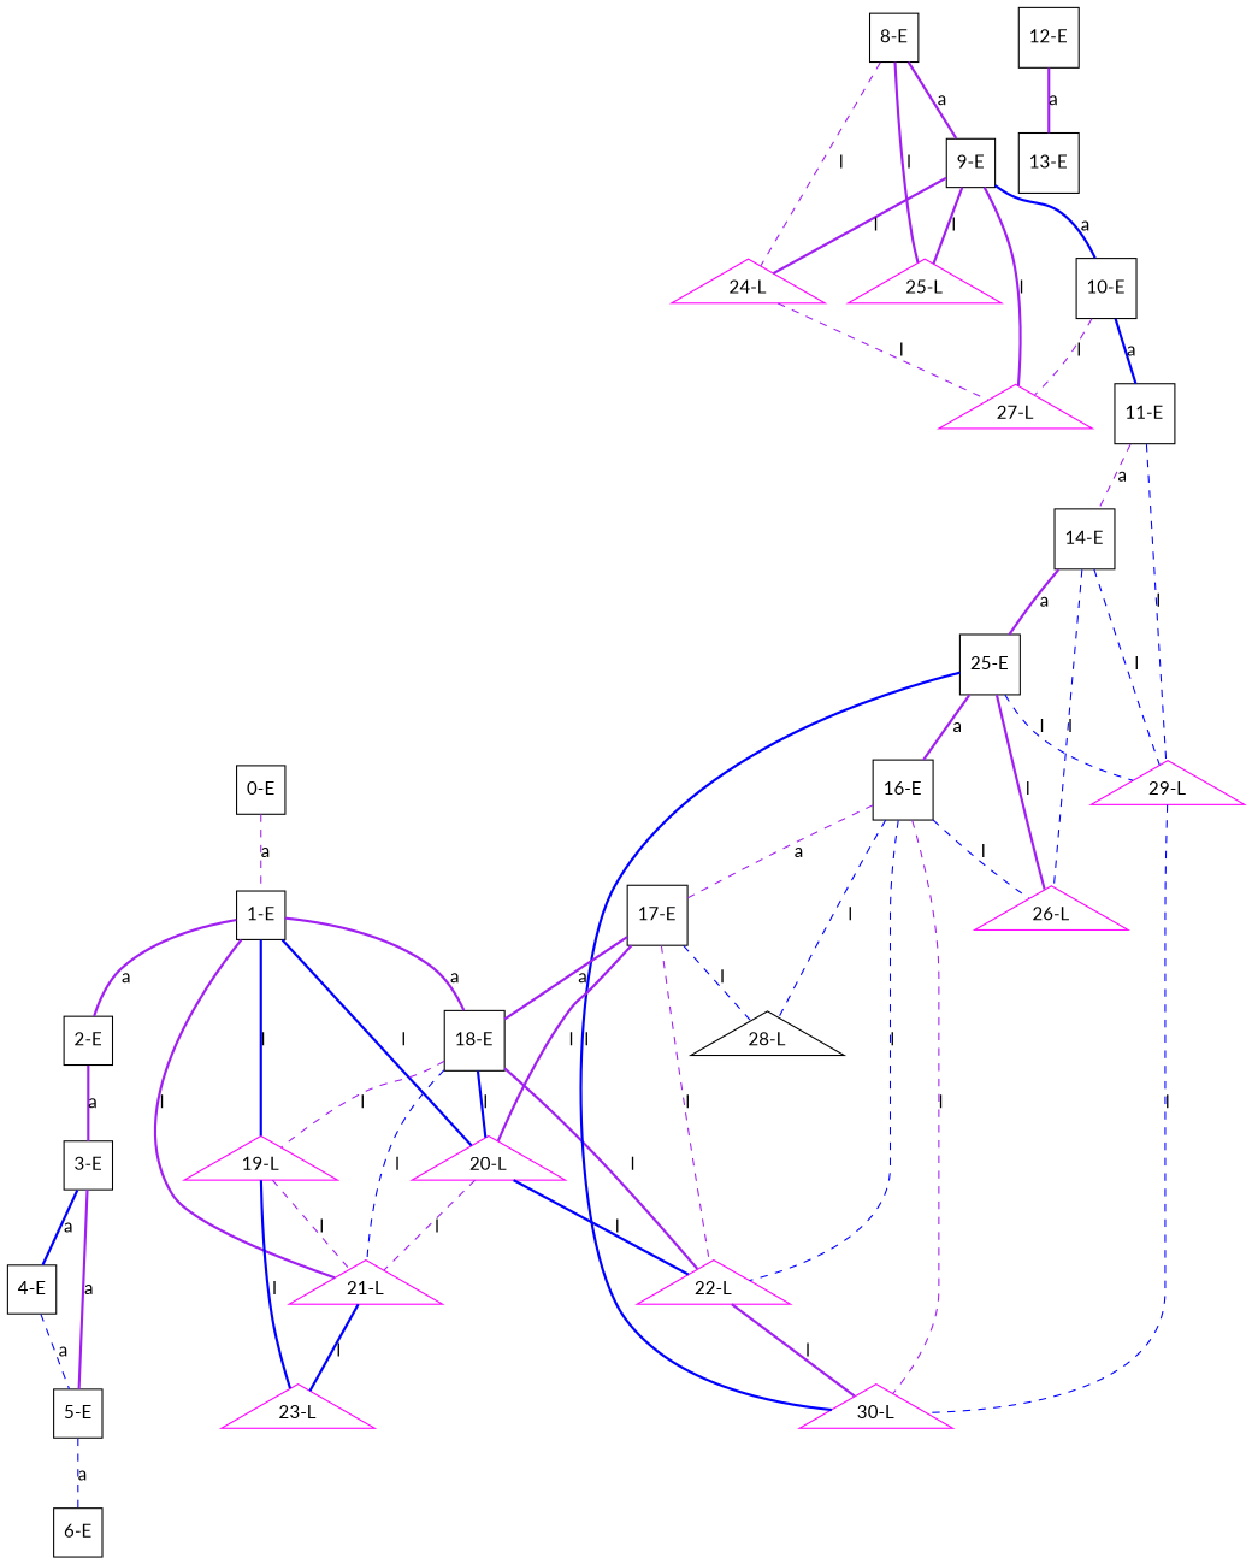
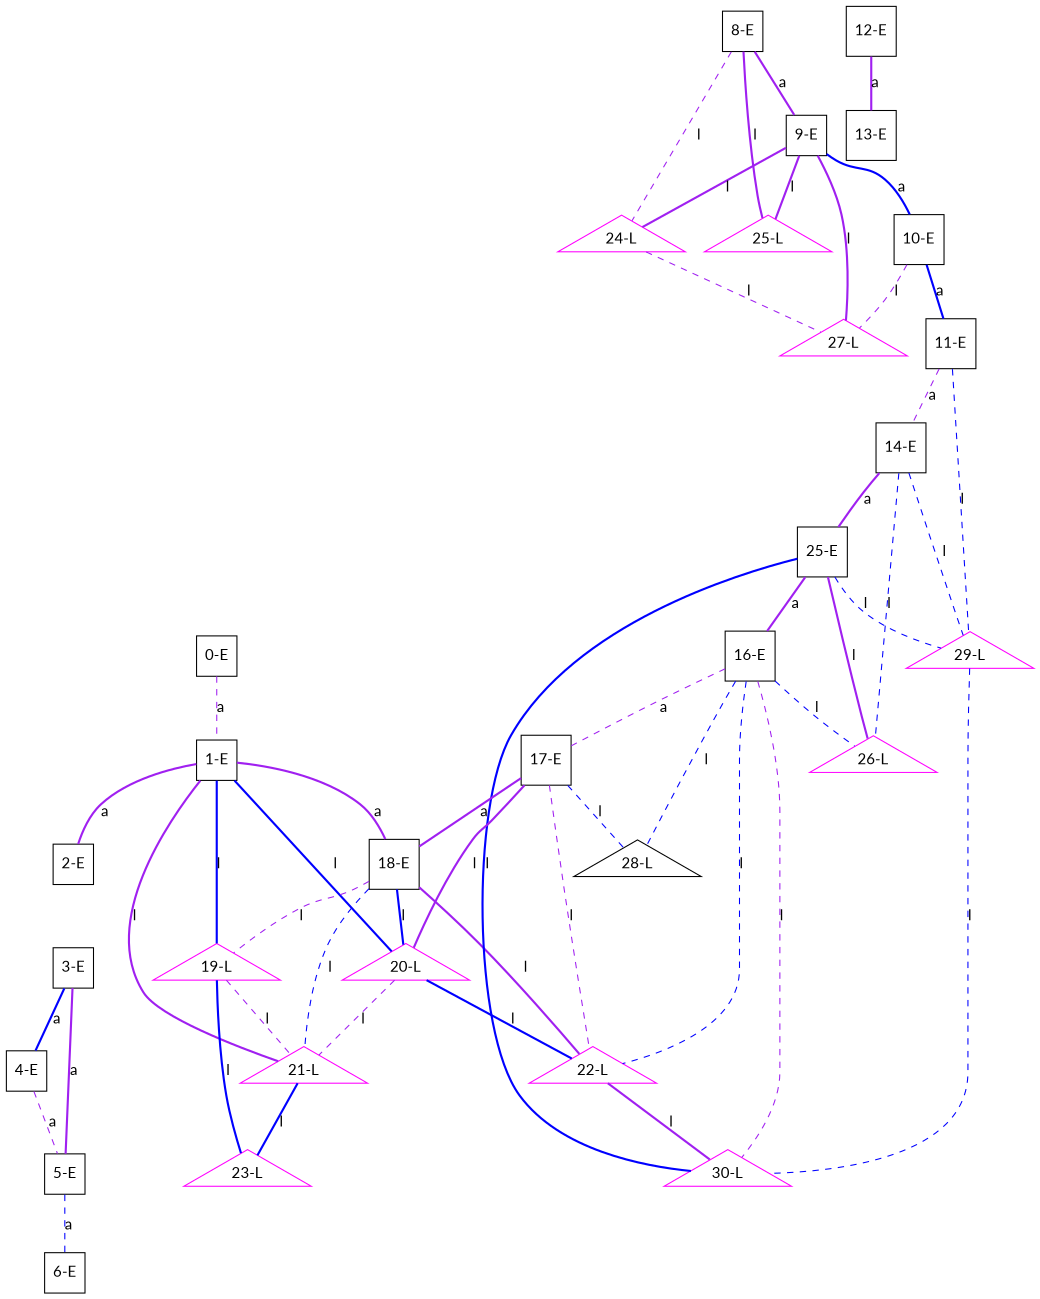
  graph {
    fontname=Lato
    node [color=black fontname=Lato shape=square]
    edge [color=purple fontname=Lato style=bold]
    n1 [label="0-E"]
    n2 [label="1-E"]
    n3 [label="2-E"]
    n4 [label="18-E"]
    n5 [color=magenta label="19-L" shape=triangle]
    n6 [color=magenta label="20-L" shape=triangle]
    n7 [color=magenta label="21-L" shape=triangle]
    n8 [label="3-E"]
    n9 [color=magenta label="22-L" shape=triangle]
    n10 [color=magenta label="23-L" shape=triangle]
    n11 [label="4-E"]
    n12 [label="5-E"]
    n13 [label="6-E"]
    n14 [label="8-E"]
    n15 [label="9-E"]
    n16 [color=magenta label="24-L" shape=triangle]
    n17 [color=magenta label="25-L" shape=triangle]
    n18 [label="10-E"]
    n19 [color=magenta label="27-L" shape=triangle]
    n20 [label="11-E"]
    n21 [label="14-E"]
    n22 [color=magenta label="29-L" shape=triangle]
    n23 [label="25-E"]
    n24 [color=magenta label="26-L" shape=triangle]
    n25 [color=magenta label="30-L" shape=triangle]
    n26 [label="12-E"]
    n27 [label="13-E"]
    n28 [label="16-E"]
    n29 [label="17-E"]
    n30 [label="28-L" shape=triangle]
    n1 -- n2 [label=a style=dashed]
    n2 -- n3 [label=a]
    n2 -- n4 [label=a]
    n2 -- n5 [color=blue label=l]
    n2 -- n6 [color=blue label=l]
    n2 -- n7 [label=l]
-   n3 -- n8 [label=a]
    n4 -- n5 [label=l style=dashed]
    n4 -- n6 [color=blue label=l]
    n4 -- n7 [color=blue label=l style=dashed]
    n4 -- n9 [label=l]
    n5 -- n7 [label=l style=dashed]
    n5 -- n10 [color=blue label=l]
    n6 -- n7 [label=l style=dashed]
    n6 -- n9 [color=blue label=l]
    n7 -- n10 [color=blue label=l]
    n8 -- n11 [color=blue label=a]
    n8 -- n12 [label=a]
    n9 -- n25 [label=l]
-   n11 -- n12 [color=blue label=a style=dashed]
+   n11 -- n12 [label=a style=dashed]
    n12 -- n13 [color=blue label=a style=dashed]
    n14 -- n15 [label=a]
    n14 -- n16 [label=l style=dashed]
    n14 -- n17 [label=l]
    n15 -- n16 [label=l]
    n15 -- n17 [label=l]
    n15 -- n18 [color=blue label=a]
    n15 -- n19 [label=l]
    n16 -- n19 [label=l style=dashed]
    n18 -- n19 [label=l style=dashed]
    n18 -- n20 [color=blue label=a]
    n20 -- n21 [label=a style=dashed]
    n20 -- n22 [color=blue label=l style=dashed]
    n21 -- n22 [color=blue label=l style=dashed]
    n21 -- n23 [label=a]
    n21 -- n24 [color=blue label=l style=dashed]
    n22 -- n25 [color=blue label=l style=dashed]
    n23 -- n22 [color=blue label=l style=dashed]
    n23 -- n24 [label=l]
    n23 -- n25 [color=blue label=l]
    n23 -- n28 [label=a]
    n26 -- n27 [label=a]
    n28 -- n9 [color=blue label=l style=dashed]
    n28 -- n24 [color=blue label=l style=dashed]
    n28 -- n25 [label=l style=dashed]
    n28 -- n29 [label=a style=dashed]
    n28 -- n30 [color=blue label=l style=dashed]
    n29 -- n4 [label=a]
    n29 -- n6 [label=l]
    n29 -- n9 [label=l style=dashed]
    n29 -- n30 [color=blue label=l style=dashed]
  }
